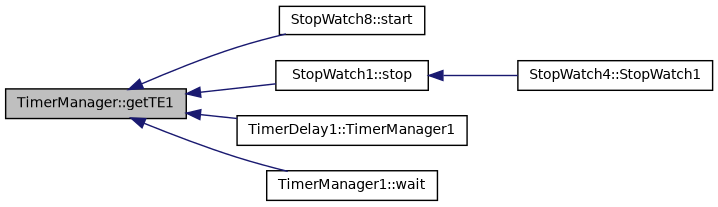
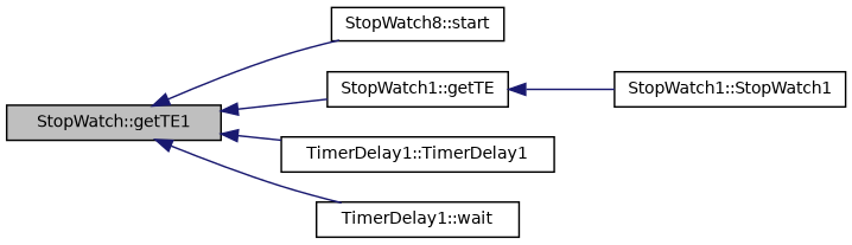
  digraph {
    rankdir=LR
    node [color=black fillcolor=white fontname=Helvetica fontsize=10 shape=record style=filled]
    edge [color=midnightblue dir=back fontname=Helvetica fontsize=10 labelfontname=Helvetica labelfontsize=10 style=solid]
-   n1 [fillcolor=grey75 fontcolor=black height=0.2 label="TimerManager::getTE1" width=0.4]
+   n1 [fillcolor=grey75 fontcolor=black height=0.2 label="StopWatch::getTE1" width=0.4]
    n2 [height=0.2 label="StopWatch8::start" width=0.4]
-   n3 [height=0.2 label="StopWatch1::stop" width=0.4]
-   n4 [height=0.2 label="TimerDelay1::TimerManager1" width=0.4]
-   n5 [height=0.2 label="TimerManager1::wait" width=0.4]
-   n6 [height=0.2 label="StopWatch4::StopWatch1" width=0.4]
+   n3 [height=0.2 label="StopWatch1::getTE" width=0.4]
+   n4 [height=0.2 label="TimerDelay1::TimerDelay1" width=0.4]
+   n5 [height=0.2 label="TimerDelay1::wait" width=0.4]
+   n6 [height=0.2 label="StopWatch1::StopWatch1" width=0.4]
    n1 -> n2
    n1 -> n3
    n1 -> n4
    n1 -> n5
    n3 -> n6
  }
